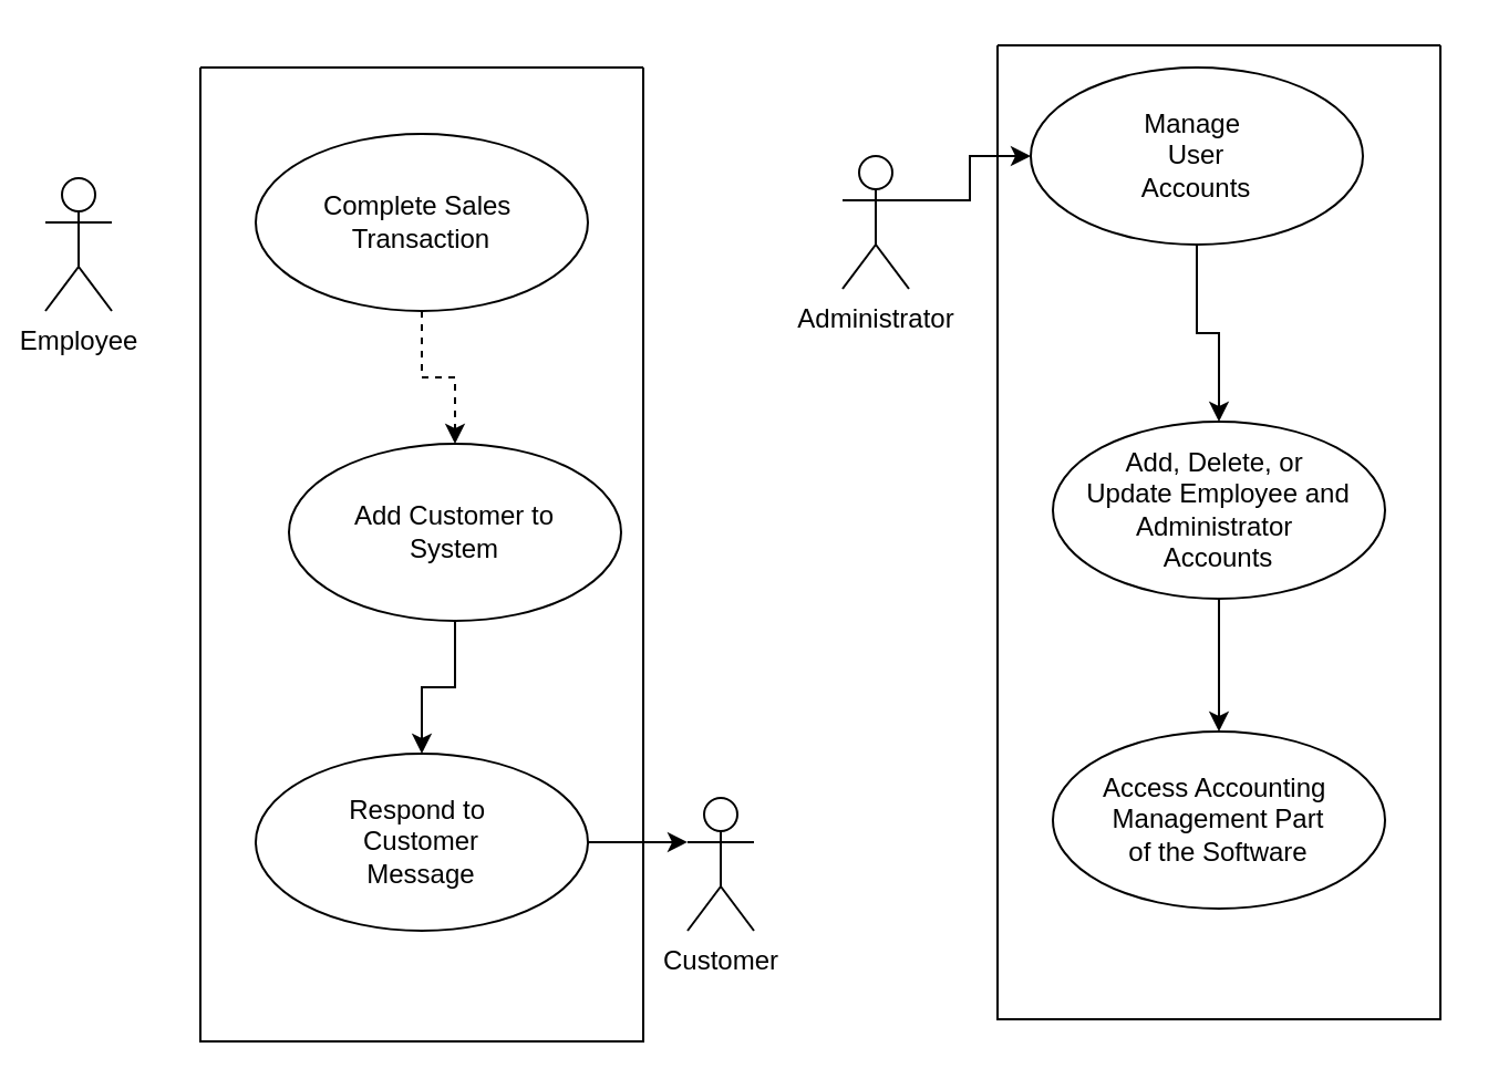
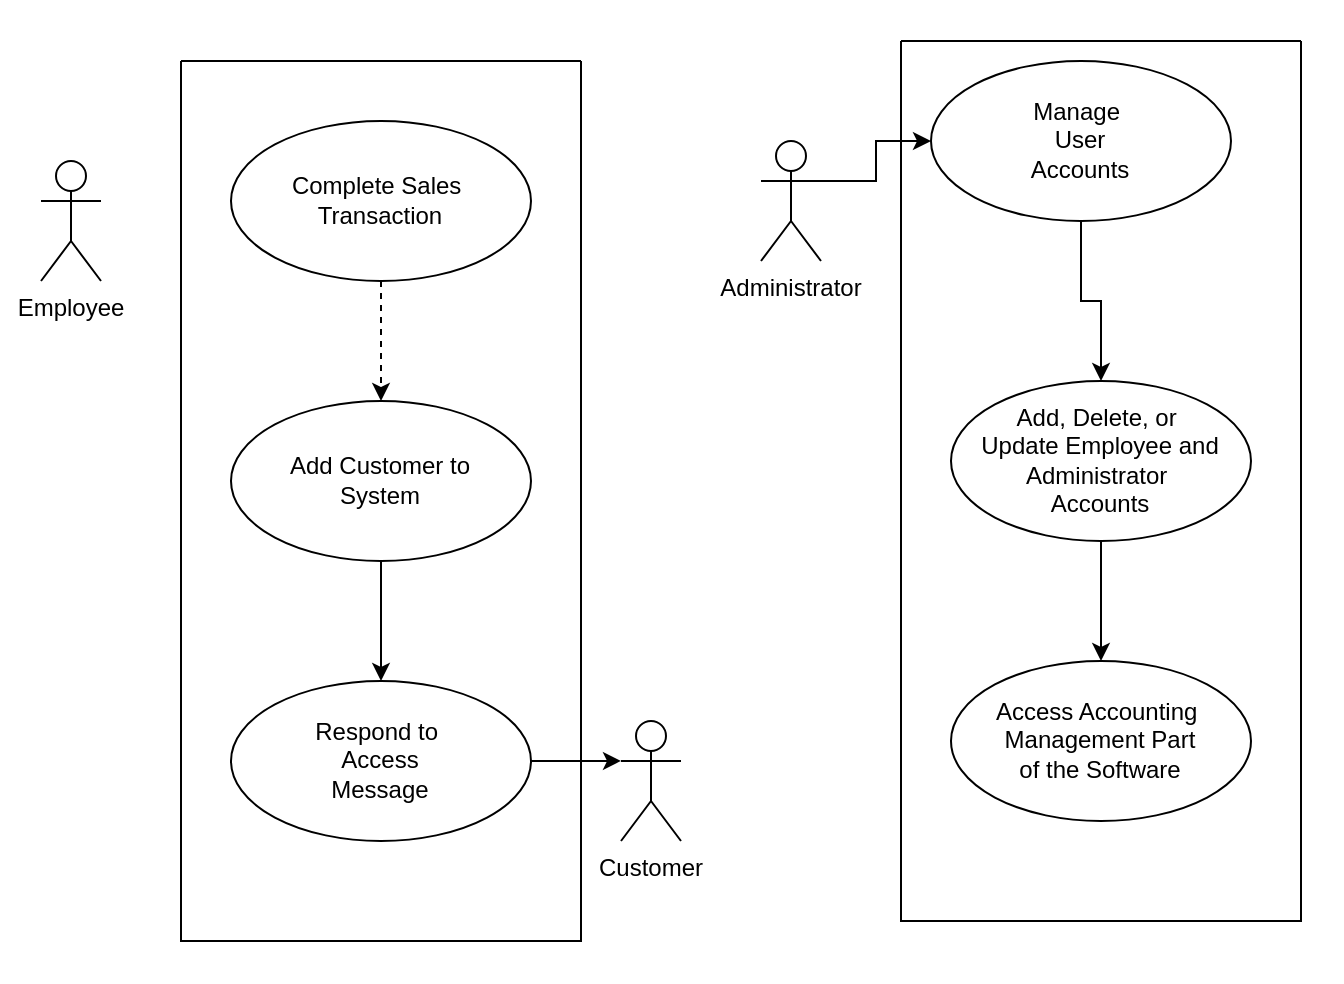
  <mxCell id="0" />
  <mxCell id="1" parent="0" />
  <mxCell id="2" value="Employee" style="shape=umlActor;verticalLabelPosition=bottom;verticalAlign=top;html=1;outlineConnect=0;" vertex="1" parent="1"><mxGeometry x="20" y="80" width="30" height="60" as="geometry" /></mxCell>
  <mxCell id="3" value="" style="swimlane;startSize=0;" vertex="1" parent="1"><mxGeometry x="90" y="30" width="200" height="440" as="geometry" /></mxCell>
  <mxCell id="4" style="edgeStyle=orthogonalEdgeStyle;rounded=0;orthogonalLoop=1;jettySize=auto;html=1;exitX=0.5;exitY=1;exitDx=0;exitDy=0;entryX=0.5;entryY=0;entryDx=0;entryDy=0;dashed=1;" edge="1" parent="3" source="5" target="8"><mxGeometry relative="1" as="geometry" /></mxCell>
  <mxCell id="5" value="Complete Sales&amp;nbsp;&lt;br&gt;Transaction" style="ellipse;whiteSpace=wrap;html=1;" vertex="1" parent="3"><mxGeometry x="25" y="30" width="150" height="80" as="geometry" /></mxCell>
- <mxCell id="6" value="Respond to&amp;nbsp;&lt;br&gt;Customer&lt;br&gt;Message" style="ellipse;whiteSpace=wrap;html=1;" vertex="1" parent="3"><mxGeometry x="25" y="310" width="150" height="80" as="geometry" /></mxCell>
+ <mxCell id="6" value="Respond to&amp;nbsp;&lt;br&gt;Access&lt;br&gt;Message" style="ellipse;whiteSpace=wrap;html=1;" vertex="1" parent="3"><mxGeometry x="25" y="310" width="150" height="80" as="geometry" /></mxCell>
  <mxCell id="7" style="edgeStyle=orthogonalEdgeStyle;rounded=0;orthogonalLoop=1;jettySize=auto;html=1;exitX=0.5;exitY=1;exitDx=0;exitDy=0;" edge="1" parent="3" source="8" target="6"><mxGeometry relative="1" as="geometry" /></mxCell>
- <mxCell id="8" value="Add Customer to&lt;br&gt;System" style="ellipse;whiteSpace=wrap;html=1;" vertex="1" parent="3"><mxGeometry x="40" y="170" width="150" height="80" as="geometry" /></mxCell>
+ <mxCell id="8" value="Add Customer to&lt;br&gt;System" style="ellipse;whiteSpace=wrap;html=1;" vertex="1" parent="3"><mxGeometry x="25" y="170" width="150" height="80" as="geometry" /></mxCell>
  <mxCell id="9" value="Customer" style="shape=umlActor;verticalLabelPosition=bottom;verticalAlign=top;html=1;outlineConnect=0;" vertex="1" parent="1"><mxGeometry x="310" y="360" width="30" height="60" as="geometry" /></mxCell>
  <mxCell id="10" style="edgeStyle=orthogonalEdgeStyle;rounded=0;orthogonalLoop=1;jettySize=auto;html=1;exitX=1;exitY=0.5;exitDx=0;exitDy=0;entryX=0;entryY=0.333;entryDx=0;entryDy=0;entryPerimeter=0;" edge="1" parent="1" source="6" target="9"><mxGeometry relative="1" as="geometry" /></mxCell>
  <mxCell id="11" style="edgeStyle=orthogonalEdgeStyle;rounded=0;orthogonalLoop=1;jettySize=auto;html=1;exitX=1;exitY=0.333;exitDx=0;exitDy=0;exitPerimeter=0;entryX=0;entryY=0.5;entryDx=0;entryDy=0;" edge="1" parent="1" source="12" target="15"><mxGeometry relative="1" as="geometry" /></mxCell>
  <mxCell id="12" value="Administrator" style="shape=umlActor;verticalLabelPosition=bottom;verticalAlign=top;html=1;outlineConnect=0;" vertex="1" parent="1"><mxGeometry x="380" y="70" width="30" height="60" as="geometry" /></mxCell>
  <mxCell id="13" value="" style="swimlane;startSize=0;" vertex="1" parent="1"><mxGeometry x="450" y="20" width="200" height="440" as="geometry" /></mxCell>
  <mxCell id="14" style="edgeStyle=orthogonalEdgeStyle;rounded=0;orthogonalLoop=1;jettySize=auto;html=1;exitX=0.5;exitY=1;exitDx=0;exitDy=0;entryX=0.5;entryY=0;entryDx=0;entryDy=0;" edge="1" parent="13" source="15" target="18"><mxGeometry relative="1" as="geometry" /></mxCell>
  <mxCell id="15" value="Manage&amp;nbsp;&lt;br&gt;User&lt;br&gt;Accounts" style="ellipse;whiteSpace=wrap;html=1;" vertex="1" parent="13"><mxGeometry x="15" y="10" width="150" height="80" as="geometry" /></mxCell>
  <mxCell id="16" value="Access Accounting&amp;nbsp;&lt;br&gt;Management Part&lt;br&gt;of the Software" style="ellipse;whiteSpace=wrap;html=1;" vertex="1" parent="13"><mxGeometry x="25" y="310" width="150" height="80" as="geometry" /></mxCell>
  <mxCell id="17" style="edgeStyle=orthogonalEdgeStyle;rounded=0;orthogonalLoop=1;jettySize=auto;html=1;exitX=0.5;exitY=1;exitDx=0;exitDy=0;" edge="1" parent="13" source="18" target="16"><mxGeometry relative="1" as="geometry" /></mxCell>
  <mxCell id="18" value="Add, Delete, or&amp;nbsp;&lt;br&gt;Update Employee and&lt;br&gt;Administrator&amp;nbsp;&lt;br&gt;Accounts" style="ellipse;whiteSpace=wrap;html=1;" vertex="1" parent="13"><mxGeometry x="25" y="170" width="150" height="80" as="geometry" /></mxCell>
